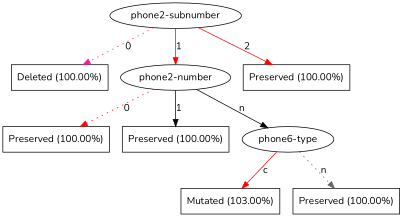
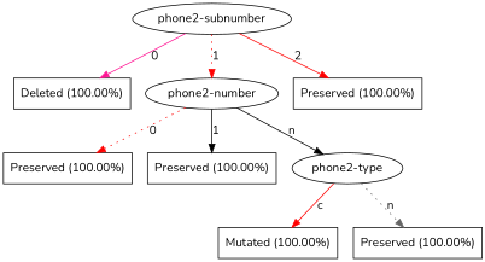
  digraph {
    fontname=Nunito
    node [fontname=Nunito shape=box]
    edge [color=red fontname=Nunito style=solid]
    n1 [label="phone2-subnumber" shape=ellipse]
    n2 [label="Deleted (100.00%)"]
    n3 [label="phone2-number" shape=ellipse]
    n4 [label="Preserved (100.00%)"]
    n5 [label="Preserved (100.00%)"]
    n6 [label="Preserved (100.00%)"]
-   n7 [label="phone6-type" shape=ellipse]
-   n8 [label="Mutated (103.00%)"]
+   n7 [label="phone2-type" shape=ellipse]
+   n8 [label="Mutated (100.00%)"]
    n9 [label="Preserved (100.00%)"]
-   n1 -> n2 [color=deeppink label=0 style=dotted]
-   n1 -> n3 [label=1]
+   n1 -> n2 [color=deeppink label=0]
+   n1 -> n3 [label=1 style=dotted]
    n1 -> n4 [label=2]
    n3 -> n5 [label=0 style=dotted]
    n3 -> n6 [color=black label=1]
    n3 -> n7 [color=black label=n]
    n7 -> n8 [label=c]
    n7 -> n9 [color=gray40 label=n style=dotted]
  }
